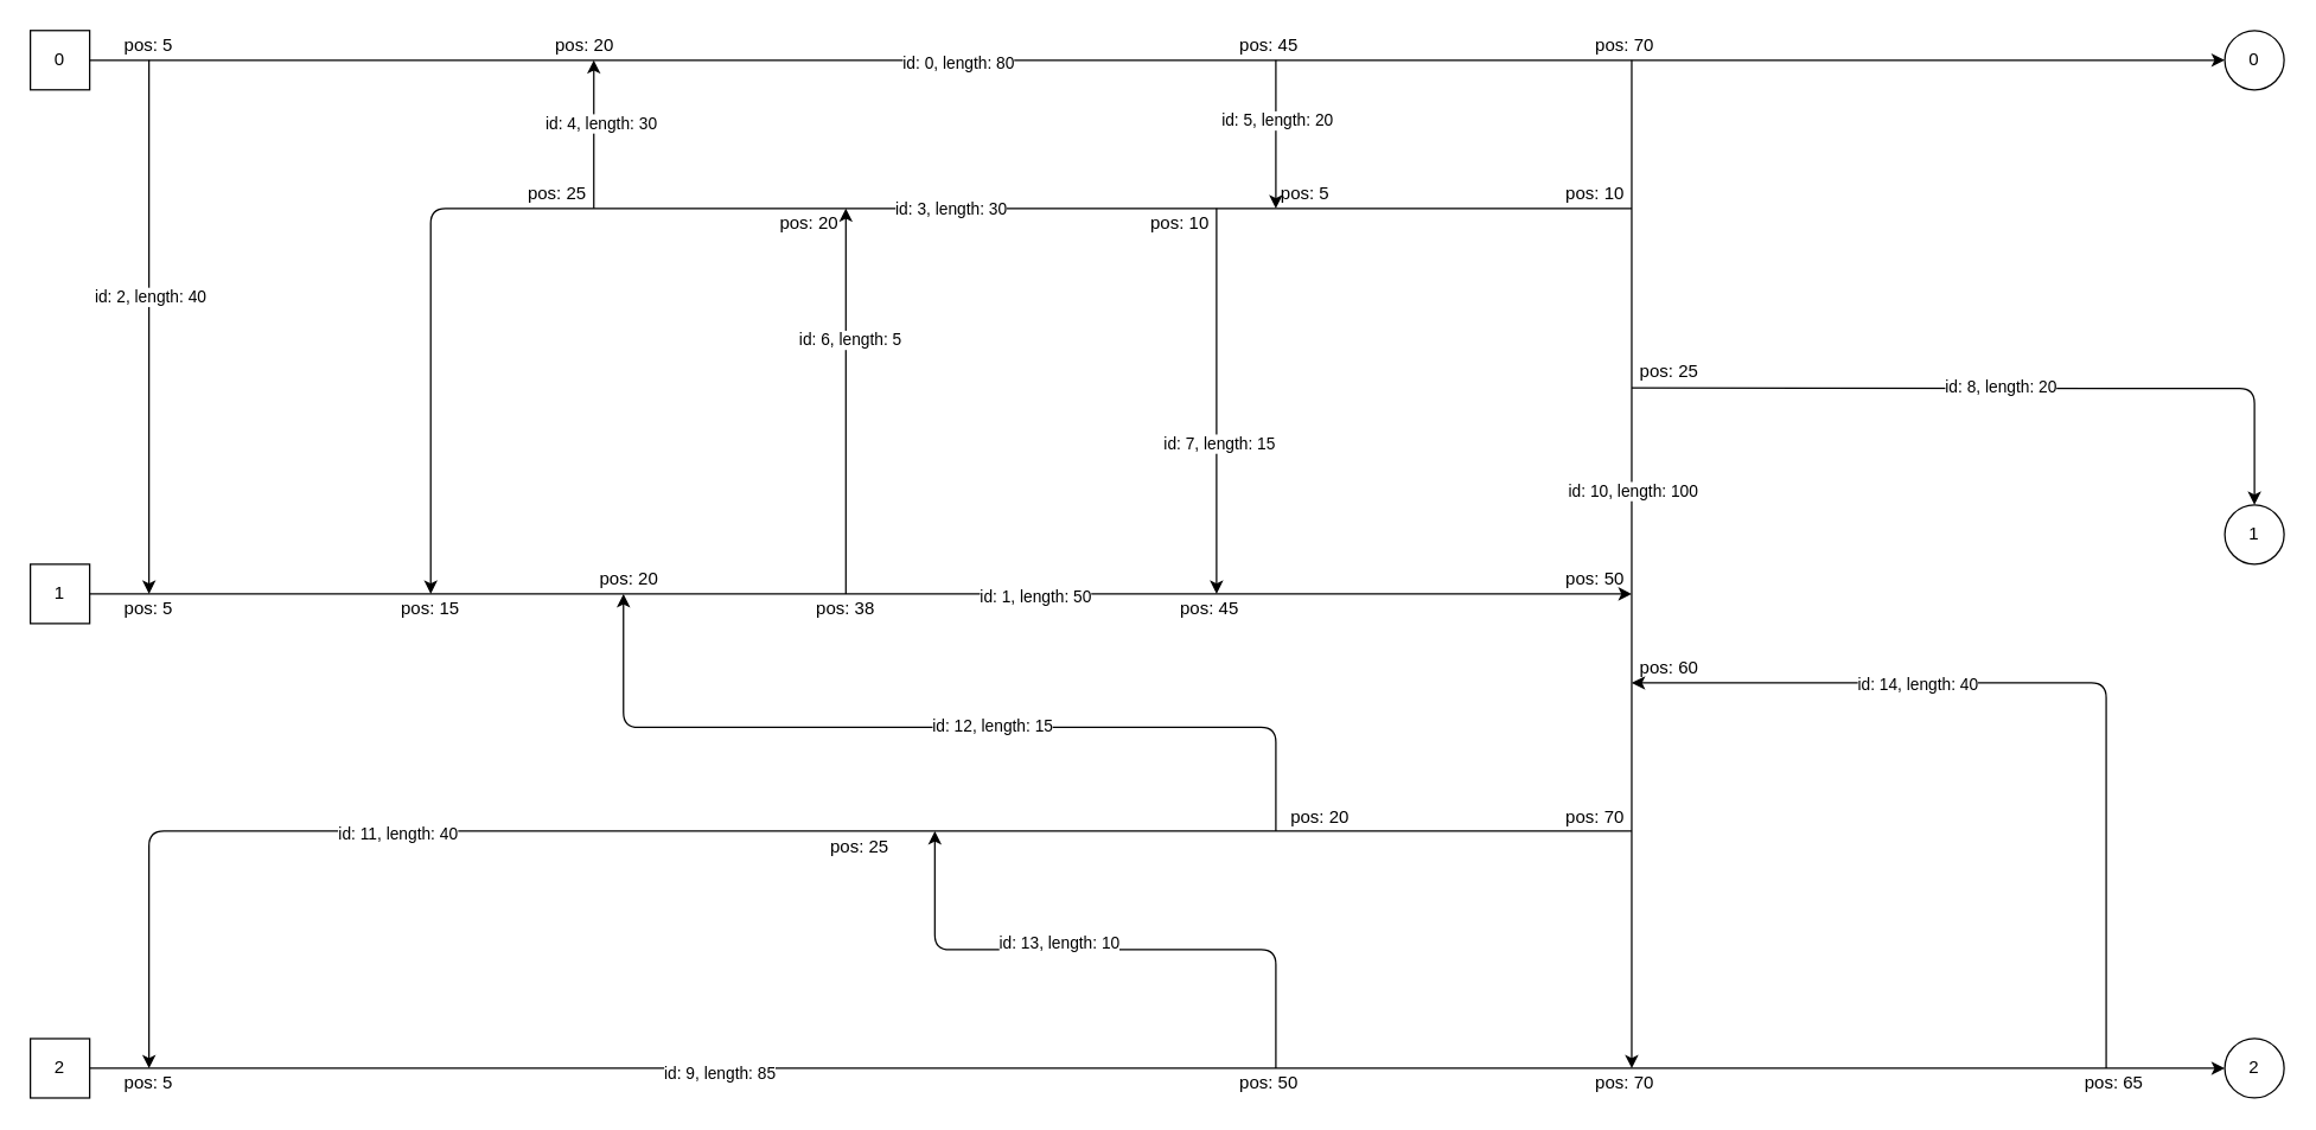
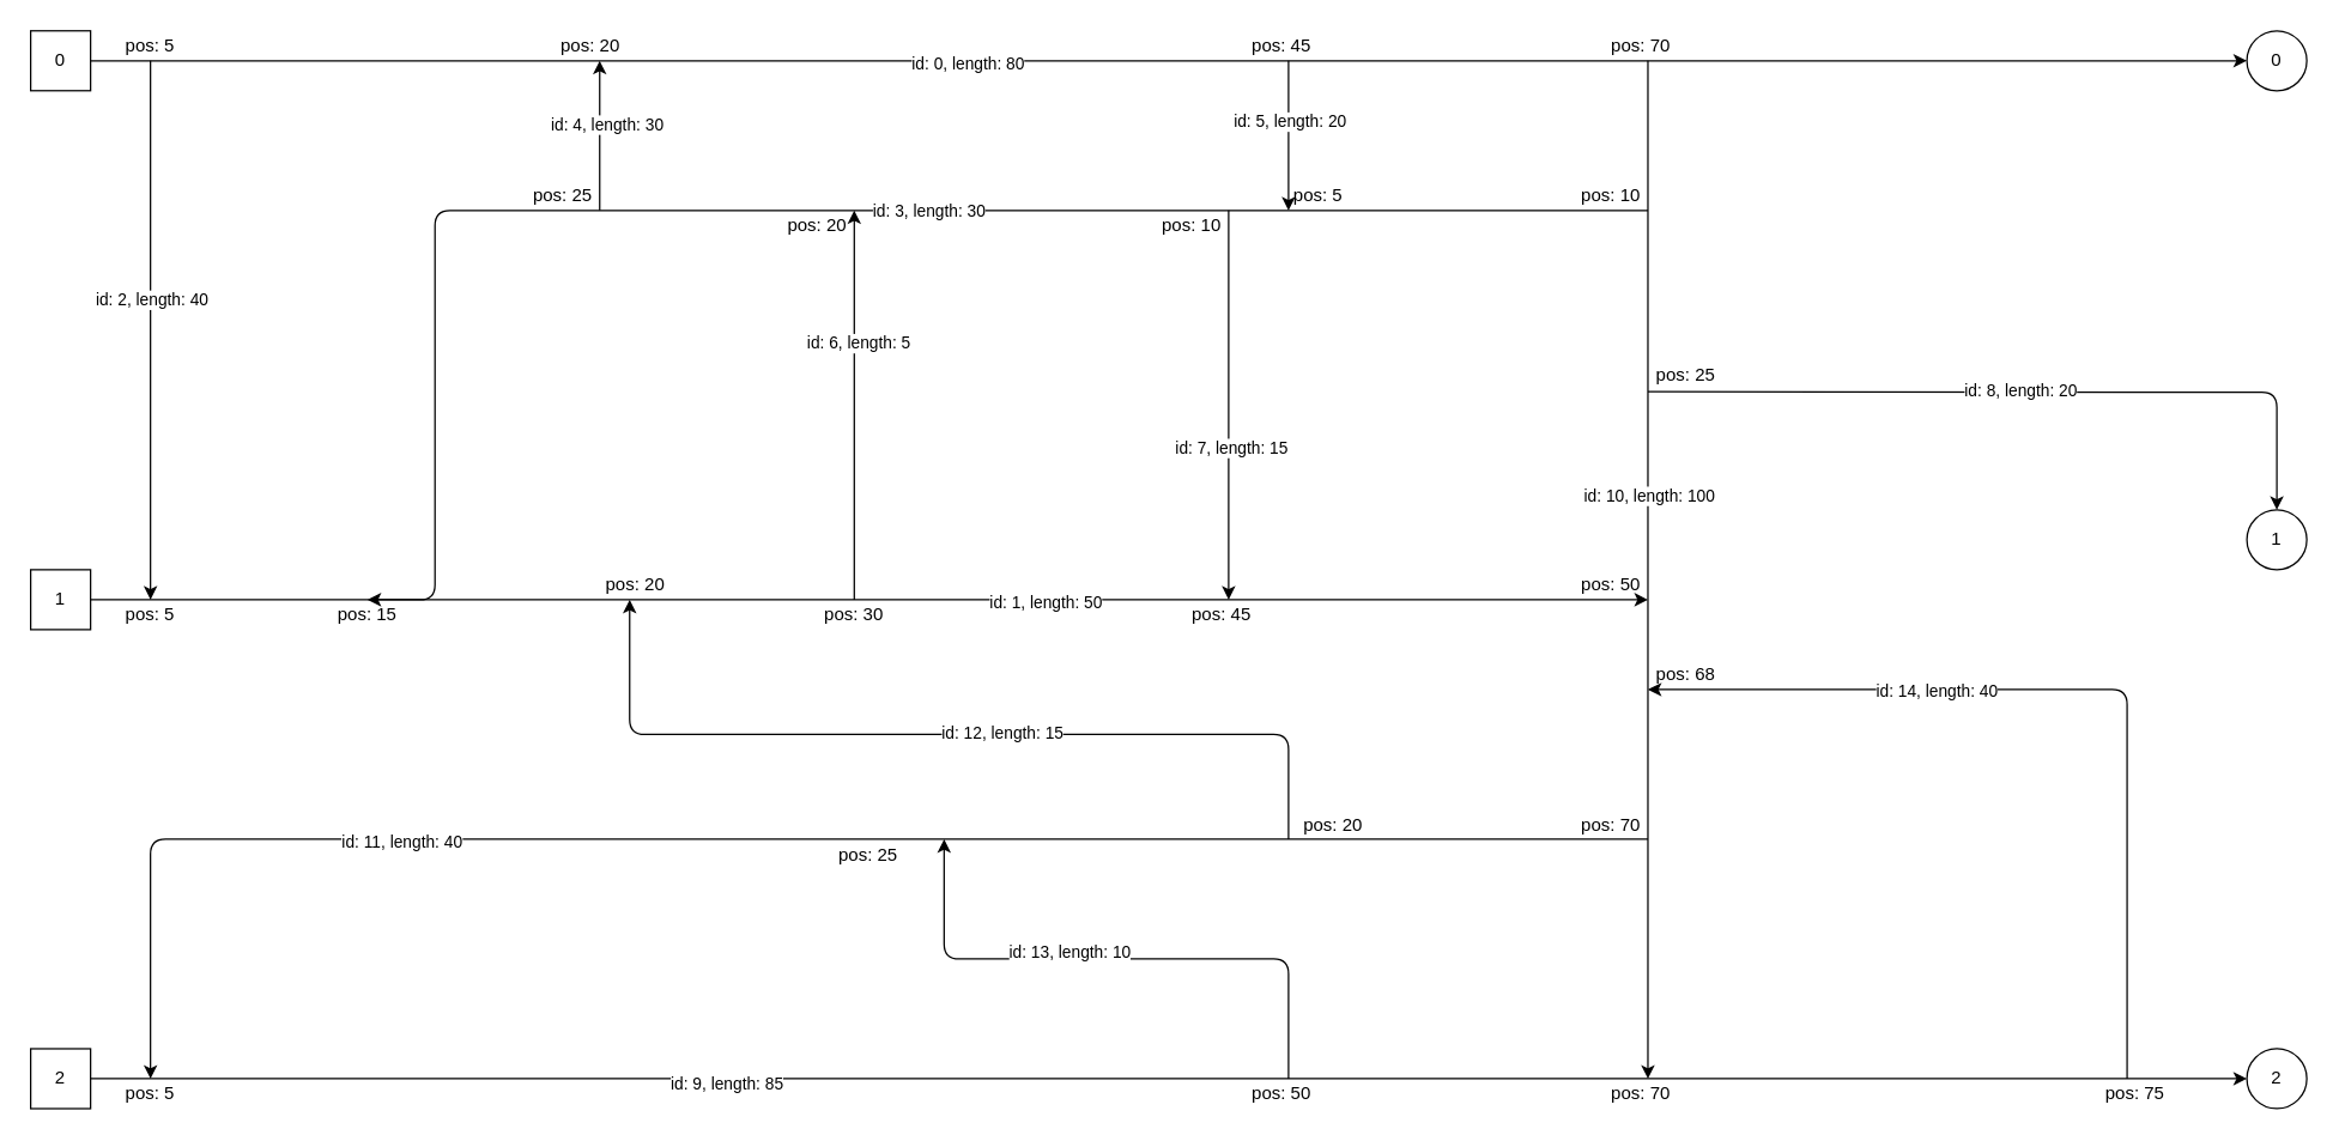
  <mxCell id="0" />
  <mxCell id="1" parent="0" />
  <mxCell id="2" value="0" style="whiteSpace=wrap;html=1;aspect=fixed;" parent="1" vertex="1"><mxGeometry x="20" y="20" width="40" height="40" as="geometry" /></mxCell>
  <mxCell id="3" value="1" style="whiteSpace=wrap;html=1;aspect=fixed;" parent="1" vertex="1"><mxGeometry x="20" y="380" width="40" height="40" as="geometry" /></mxCell>
  <mxCell id="4" value="2" style="whiteSpace=wrap;html=1;aspect=fixed;" parent="1" vertex="1"><mxGeometry x="20" y="700" width="40" height="40" as="geometry" /></mxCell>
  <mxCell id="5" value="0" style="ellipse;whiteSpace=wrap;html=1;aspect=fixed;" parent="1" vertex="1"><mxGeometry x="1500" y="20" width="40" height="40" as="geometry" /></mxCell>
  <mxCell id="6" value="1" style="ellipse;whiteSpace=wrap;html=1;aspect=fixed;" parent="1" vertex="1"><mxGeometry x="1500" y="340" width="40" height="40" as="geometry" /></mxCell>
  <mxCell id="7" value="2" style="ellipse;whiteSpace=wrap;html=1;aspect=fixed;" parent="1" vertex="1"><mxGeometry x="1500" y="700" width="40" height="40" as="geometry" /></mxCell>
  <mxCell id="8" value="" style="endArrow=classic;html=1;exitX=1;exitY=0.5;exitDx=0;exitDy=0;entryX=0;entryY=0.5;entryDx=0;entryDy=0;" parent="1" source="2" target="5" edge="1"><mxGeometry width="50" height="50" relative="1" as="geometry"><mxPoint x="420" y="460" as="sourcePoint" /><mxPoint x="470" y="410" as="targetPoint" /></mxGeometry></mxCell>
  <mxCell id="9" value="id: 0, length: 80" style="edgeLabel;html=1;align=center;verticalAlign=middle;resizable=0;points=[];" parent="8" vertex="1" connectable="0"><mxGeometry x="-0.188" y="-1" relative="1" as="geometry"><mxPoint as="offset" /></mxGeometry></mxCell>
  <mxCell id="10" value="" style="endArrow=classic;html=1;" parent="1" edge="1"><mxGeometry width="50" height="50" relative="1" as="geometry"><mxPoint x="1100" y="40" as="sourcePoint" /><mxPoint x="1100" y="720" as="targetPoint" /></mxGeometry></mxCell>
  <mxCell id="11" value="id: 10, length: 100" style="edgeLabel;html=1;align=center;verticalAlign=middle;resizable=0;points=[];" parent="10" vertex="1" connectable="0"><mxGeometry x="-0.057" y="-2" relative="1" as="geometry"><mxPoint x="2" y="-30.57" as="offset" /></mxGeometry></mxCell>
  <mxCell id="12" value="" style="endArrow=classic;html=1;entryX=0.5;entryY=0;entryDx=0;entryDy=0;edgeStyle=orthogonalEdgeStyle;" parent="1" target="43" edge="1"><mxGeometry width="50" height="50" relative="1" as="geometry"><mxPoint x="1100" y="140" as="sourcePoint" /><mxPoint x="180" y="400" as="targetPoint" /><Array as="points"><mxPoint x="290" y="140" /></Array></mxGeometry></mxCell>
  <mxCell id="13" value="id: 3, length: 30" style="edgeLabel;html=1;align=center;verticalAlign=middle;resizable=0;points=[];" parent="12" vertex="1" connectable="0"><mxGeometry x="-0.065" y="-1" relative="1" as="geometry"><mxPoint x="40" y="1" as="offset" /></mxGeometry></mxCell>
  <mxCell id="14" value="" style="endArrow=classic;html=1;exitX=1;exitY=0.5;exitDx=0;exitDy=0;" parent="1" source="3" edge="1"><mxGeometry width="50" height="50" relative="1" as="geometry"><mxPoint x="250" y="510" as="sourcePoint" /><mxPoint x="1100" y="400" as="targetPoint" /></mxGeometry></mxCell>
  <mxCell id="15" value="id: 1, length: 50" style="edgeLabel;html=1;align=center;verticalAlign=middle;resizable=0;points=[];" parent="14" vertex="1" connectable="0"><mxGeometry x="0.225" y="-1" relative="1" as="geometry"><mxPoint as="offset" /></mxGeometry></mxCell>
  <mxCell id="16" value="" style="endArrow=classic;html=1;edgeStyle=orthogonalEdgeStyle;" parent="1" edge="1"><mxGeometry width="50" height="50" relative="1" as="geometry"><mxPoint x="1100" y="560" as="sourcePoint" /><mxPoint x="100" y="720" as="targetPoint" /><Array as="points"><mxPoint x="1090" y="560" /><mxPoint x="100" y="560" /></Array></mxGeometry></mxCell>
  <mxCell id="17" value="id: 11, length: 40" style="edgeLabel;html=1;align=center;verticalAlign=middle;resizable=0;points=[];" parent="16" vertex="1" connectable="0"><mxGeometry x="0.437" y="2" relative="1" as="geometry"><mxPoint y="-1" as="offset" /></mxGeometry></mxCell>
  <mxCell id="18" value="" style="endArrow=classic;html=1;exitX=1;exitY=0.5;exitDx=0;exitDy=0;entryX=0;entryY=0.5;entryDx=0;entryDy=0;" parent="1" source="4" target="7" edge="1"><mxGeometry width="50" height="50" relative="1" as="geometry"><mxPoint x="250" y="490" as="sourcePoint" /><mxPoint x="300" y="440" as="targetPoint" /></mxGeometry></mxCell>
  <mxCell id="19" value="id: 9, length: 85" style="edgeLabel;html=1;align=center;verticalAlign=middle;resizable=0;points=[];" parent="18" vertex="1" connectable="0"><mxGeometry x="-0.411" y="-3" relative="1" as="geometry"><mxPoint as="offset" /></mxGeometry></mxCell>
  <mxCell id="20" value="" style="endArrow=classic;html=1;" parent="1" edge="1"><mxGeometry width="50" height="50" relative="1" as="geometry"><mxPoint x="820" y="140" as="sourcePoint" /><mxPoint x="820" y="400" as="targetPoint" /></mxGeometry></mxCell>
  <mxCell id="21" value="id: 7, length: 15" style="edgeLabel;html=1;align=center;verticalAlign=middle;resizable=0;points=[];" parent="20" vertex="1" connectable="0"><mxGeometry x="0.212" y="1" relative="1" as="geometry"><mxPoint as="offset" /></mxGeometry></mxCell>
  <mxCell id="22" value="" style="endArrow=classic;html=1;edgeStyle=orthogonalEdgeStyle;" parent="1" edge="1"><mxGeometry width="50" height="50" relative="1" as="geometry"><mxPoint x="860" y="560" as="sourcePoint" /><mxPoint x="420" y="400" as="targetPoint" /><Array as="points"><mxPoint x="860" y="490" /><mxPoint x="420" y="490" /></Array></mxGeometry></mxCell>
  <mxCell id="23" value="id: 12, length: 15" style="edgeLabel;html=1;align=center;verticalAlign=middle;resizable=0;points=[];" parent="22" vertex="1" connectable="0"><mxGeometry x="-0.123" y="-2" relative="1" as="geometry"><mxPoint x="1" as="offset" /></mxGeometry></mxCell>
  <mxCell id="24" value="" style="endArrow=classic;html=1;" parent="1" edge="1"><mxGeometry width="50" height="50" relative="1" as="geometry"><mxPoint x="100" y="40" as="sourcePoint" /><mxPoint x="100" y="400" as="targetPoint" /></mxGeometry></mxCell>
  <mxCell id="25" value="id: 2, length: 40" style="edgeLabel;html=1;align=center;verticalAlign=middle;resizable=0;points=[];" parent="24" vertex="1" connectable="0"><mxGeometry x="-0.118" relative="1" as="geometry"><mxPoint as="offset" /></mxGeometry></mxCell>
  <mxCell id="26" value="" style="endArrow=classic;html=1;" parent="1" edge="1"><mxGeometry width="50" height="50" relative="1" as="geometry"><mxPoint x="860" y="40" as="sourcePoint" /><mxPoint x="860" y="140" as="targetPoint" /></mxGeometry></mxCell>
  <mxCell id="27" value="id: 5, length: 20" style="edgeLabel;html=1;align=center;verticalAlign=middle;resizable=0;points=[];" parent="26" vertex="1" connectable="0"><mxGeometry x="-0.192" relative="1" as="geometry"><mxPoint as="offset" /></mxGeometry></mxCell>
  <mxCell id="28" value="" style="endArrow=classic;html=1;edgeStyle=orthogonalEdgeStyle;" parent="1" edge="1"><mxGeometry width="50" height="50" relative="1" as="geometry"><mxPoint x="860" y="720" as="sourcePoint" /><mxPoint x="630" y="560" as="targetPoint" /><Array as="points"><mxPoint x="860" y="640" /><mxPoint x="630" y="640" /></Array></mxGeometry></mxCell>
  <mxCell id="29" value="id: 13, length: 10" style="edgeLabel;html=1;align=center;verticalAlign=middle;resizable=0;points=[];" parent="28" vertex="1" connectable="0"><mxGeometry x="0.166" y="-5" relative="1" as="geometry"><mxPoint as="offset" /></mxGeometry></mxCell>
  <mxCell id="30" value="" style="endArrow=classic;html=1;edgeStyle=orthogonalEdgeStyle;" parent="1" edge="1"><mxGeometry width="50" height="50" relative="1" as="geometry"><mxPoint x="570" y="400" as="sourcePoint" /><mxPoint x="570" y="140" as="targetPoint" /><Array as="points"><mxPoint x="570" y="400" /></Array></mxGeometry></mxCell>
  <mxCell id="31" value="id: 6, length: 5" style="edgeLabel;html=1;align=center;verticalAlign=middle;resizable=0;points=[];" parent="30" vertex="1" connectable="0"><mxGeometry x="0.322" y="-2" relative="1" as="geometry"><mxPoint as="offset" /></mxGeometry></mxCell>
  <mxCell id="32" value="" style="endArrow=classic;html=1;edgeStyle=orthogonalEdgeStyle;" parent="1" edge="1"><mxGeometry width="50" height="50" relative="1" as="geometry"><mxPoint x="400" y="140" as="sourcePoint" /><mxPoint x="400" y="40" as="targetPoint" /></mxGeometry></mxCell>
  <mxCell id="33" value="id: 4, length: 30" style="edgeLabel;html=1;align=center;verticalAlign=middle;resizable=0;points=[];" parent="32" vertex="1" connectable="0"><mxGeometry x="0.169" y="-4" relative="1" as="geometry"><mxPoint as="offset" /></mxGeometry></mxCell>
  <mxCell id="34" value="" style="endArrow=classic;html=1;edgeStyle=orthogonalEdgeStyle;" parent="1" edge="1"><mxGeometry width="50" height="50" relative="1" as="geometry"><mxPoint x="1420" y="720" as="sourcePoint" /><mxPoint x="1100" y="460" as="targetPoint" /><Array as="points"><mxPoint x="1420" y="460" /></Array></mxGeometry></mxCell>
  <mxCell id="35" value="id: 14, length: 40" style="edgeLabel;html=1;align=center;verticalAlign=middle;resizable=0;points=[];" parent="34" vertex="1" connectable="0"><mxGeometry x="0.339" relative="1" as="geometry"><mxPoint as="offset" /></mxGeometry></mxCell>
  <mxCell id="36" value="" style="endArrow=classic;html=1;entryX=0.5;entryY=0;entryDx=0;entryDy=0;edgeStyle=orthogonalEdgeStyle;" parent="1" target="6" edge="1"><mxGeometry width="50" height="50" relative="1" as="geometry"><mxPoint x="1100" y="261" as="sourcePoint" /><mxPoint x="750" y="180" as="targetPoint" /></mxGeometry></mxCell>
  <mxCell id="37" value="id: 8, length: 20" style="edgeLabel;html=1;align=center;verticalAlign=middle;resizable=0;points=[];" parent="36" vertex="1" connectable="0"><mxGeometry x="-0.277" y="3" relative="1" as="geometry"><mxPoint x="68.45" y="2.29" as="offset" /></mxGeometry></mxCell>
  <mxCell id="38" value="pos: 5" style="text;html=1;strokeColor=none;fillColor=none;align=center;verticalAlign=middle;whiteSpace=wrap;rounded=0;" parent="1" vertex="1"><mxGeometry x="80" y="20" width="40" height="20" as="geometry" /></mxCell>
  <mxCell id="39" value="pos: 20" style="text;html=1;strokeColor=none;fillColor=none;align=center;verticalAlign=middle;whiteSpace=wrap;rounded=0;" parent="1" vertex="1"><mxGeometry x="364" y="20" width="60" height="20" as="geometry" /></mxCell>
  <mxCell id="40" value="pos: 45" style="text;html=1;align=center;verticalAlign=middle;resizable=0;points=[];autosize=1;" parent="1" vertex="1"><mxGeometry x="830" y="20" width="50" height="20" as="geometry" /></mxCell>
  <mxCell id="41" value="pos: 70" style="text;html=1;align=center;verticalAlign=middle;resizable=0;points=[];autosize=1;" parent="1" vertex="1"><mxGeometry x="1070" y="20" width="50" height="20" as="geometry" /></mxCell>
  <mxCell id="42" value="pos: 5" style="text;html=1;strokeColor=none;fillColor=none;align=center;verticalAlign=middle;whiteSpace=wrap;rounded=0;" parent="1" vertex="1"><mxGeometry x="80" y="400" width="40" height="20" as="geometry" /></mxCell>
- <mxCell id="43" value="pos: 15" style="text;html=1;strokeColor=none;fillColor=none;align=center;verticalAlign=middle;whiteSpace=wrap;rounded=0;" parent="1" vertex="1"><mxGeometry x="260" y="400" width="60" height="20" as="geometry" /></mxCell>
+ <mxCell id="43" value="pos: 15" style="text;html=1;strokeColor=none;fillColor=none;align=center;verticalAlign=middle;whiteSpace=wrap;rounded=0;" parent="1" vertex="1"><mxGeometry x="215" y="400" width="60" height="20" as="geometry" /></mxCell>
  <mxCell id="44" value="pos: 10" style="text;html=1;align=center;verticalAlign=middle;resizable=0;points=[];autosize=1;" parent="1" vertex="1"><mxGeometry x="1050" y="120" width="50" height="20" as="geometry" /></mxCell>
  <mxCell id="45" value="pos: 25" style="text;html=1;align=center;verticalAlign=middle;resizable=0;points=[];autosize=1;" parent="1" vertex="1"><mxGeometry x="1100" y="240" width="50" height="20" as="geometry" /></mxCell>
  <mxCell id="46" value="pos: 5" style="text;html=1;strokeColor=none;fillColor=none;align=center;verticalAlign=middle;whiteSpace=wrap;rounded=0;rotation=0;" parent="1" vertex="1"><mxGeometry x="860" y="120" width="40" height="20" as="geometry" /></mxCell>
  <mxCell id="47" value="pos: 25" style="text;html=1;align=center;verticalAlign=middle;resizable=0;points=[];autosize=1;rotation=0;" parent="1" vertex="1"><mxGeometry x="350" y="120" width="50" height="20" as="geometry" /></mxCell>
  <mxCell id="48" value="pos: 10" style="text;html=1;align=center;verticalAlign=middle;resizable=0;points=[];autosize=1;rotation=0;" parent="1" vertex="1"><mxGeometry x="770" y="140" width="50" height="20" as="geometry" /></mxCell>
  <mxCell id="49" value="pos: 20" style="text;html=1;align=center;verticalAlign=middle;resizable=0;points=[];autosize=1;rotation=0;" parent="1" vertex="1"><mxGeometry x="520" y="140" width="50" height="20" as="geometry" /></mxCell>
  <mxCell id="50" value="pos: 45" style="text;html=1;align=center;verticalAlign=middle;resizable=0;points=[];autosize=1;" parent="1" vertex="1"><mxGeometry x="790" y="400" width="50" height="20" as="geometry" /></mxCell>
  <mxCell id="51" value="pos: 20" style="text;html=1;strokeColor=none;fillColor=none;align=center;verticalAlign=middle;whiteSpace=wrap;rounded=0;" parent="1" vertex="1"><mxGeometry x="394" y="380" width="60" height="20" as="geometry" /></mxCell>
- <mxCell id="52" value="pos: 38" style="text;html=1;strokeColor=none;fillColor=none;align=center;verticalAlign=middle;whiteSpace=wrap;rounded=0;" parent="1" vertex="1"><mxGeometry x="540" y="400" width="60" height="20" as="geometry" /></mxCell>
+ <mxCell id="52" value="pos: 30" style="text;html=1;strokeColor=none;fillColor=none;align=center;verticalAlign=middle;whiteSpace=wrap;rounded=0;" parent="1" vertex="1"><mxGeometry x="540" y="400" width="60" height="20" as="geometry" /></mxCell>
  <mxCell id="53" value="pos: 5" style="text;html=1;strokeColor=none;fillColor=none;align=center;verticalAlign=middle;whiteSpace=wrap;rounded=0;" parent="1" vertex="1"><mxGeometry x="80" y="720" width="40" height="20" as="geometry" /></mxCell>
  <mxCell id="54" value="pos: 50" style="text;html=1;align=center;verticalAlign=middle;resizable=0;points=[];autosize=1;" parent="1" vertex="1"><mxGeometry x="830" y="720" width="50" height="20" as="geometry" /></mxCell>
  <mxCell id="55" value="pos: 20" style="text;html=1;strokeColor=none;fillColor=none;align=center;verticalAlign=middle;whiteSpace=wrap;rounded=0;rotation=0;" parent="1" vertex="1"><mxGeometry x="860" y="541" width="60" height="20" as="geometry" /></mxCell>
  <mxCell id="56" value="pos: 25" style="text;html=1;align=center;verticalAlign=middle;resizable=0;points=[];autosize=1;rotation=0;" parent="1" vertex="1"><mxGeometry x="554" y="561" width="50" height="20" as="geometry" /></mxCell>
  <mxCell id="57" value="pos: 70" style="text;html=1;align=center;verticalAlign=middle;resizable=0;points=[];autosize=1;" parent="1" vertex="1"><mxGeometry x="1070" y="720" width="50" height="20" as="geometry" /></mxCell>
- <mxCell id="58" value="pos: 65" style="text;html=1;align=center;verticalAlign=middle;resizable=0;points=[];autosize=1;" parent="1" vertex="1"><mxGeometry x="1400" y="720" width="50" height="20" as="geometry" /></mxCell>
+ <mxCell id="58" value="pos: 75" style="text;html=1;align=center;verticalAlign=middle;resizable=0;points=[];autosize=1;" parent="1" vertex="1"><mxGeometry x="1400" y="720" width="50" height="20" as="geometry" /></mxCell>
  <mxCell id="59" value="pos: 50" style="text;html=1;align=center;verticalAlign=middle;resizable=0;points=[];autosize=1;" parent="1" vertex="1"><mxGeometry x="1050" y="380" width="50" height="20" as="geometry" /></mxCell>
- <mxCell id="60" value="pos: 60" style="text;html=1;align=center;verticalAlign=middle;resizable=0;points=[];autosize=1;" parent="1" vertex="1"><mxGeometry x="1100" y="440" width="50" height="20" as="geometry" /></mxCell>
+ <mxCell id="60" value="pos: 68" style="text;html=1;align=center;verticalAlign=middle;resizable=0;points=[];autosize=1;" parent="1" vertex="1"><mxGeometry x="1100" y="440" width="50" height="20" as="geometry" /></mxCell>
  <mxCell id="61" value="pos: 70" style="text;html=1;align=center;verticalAlign=middle;resizable=0;points=[];autosize=1;" parent="1" vertex="1"><mxGeometry x="1050" y="541" width="50" height="20" as="geometry" /></mxCell>
